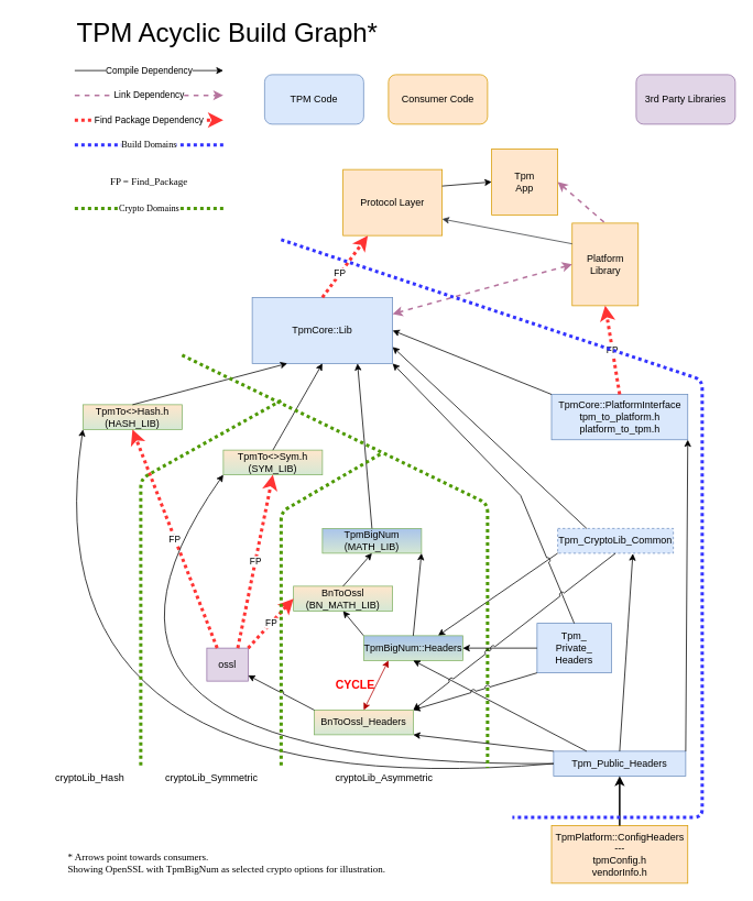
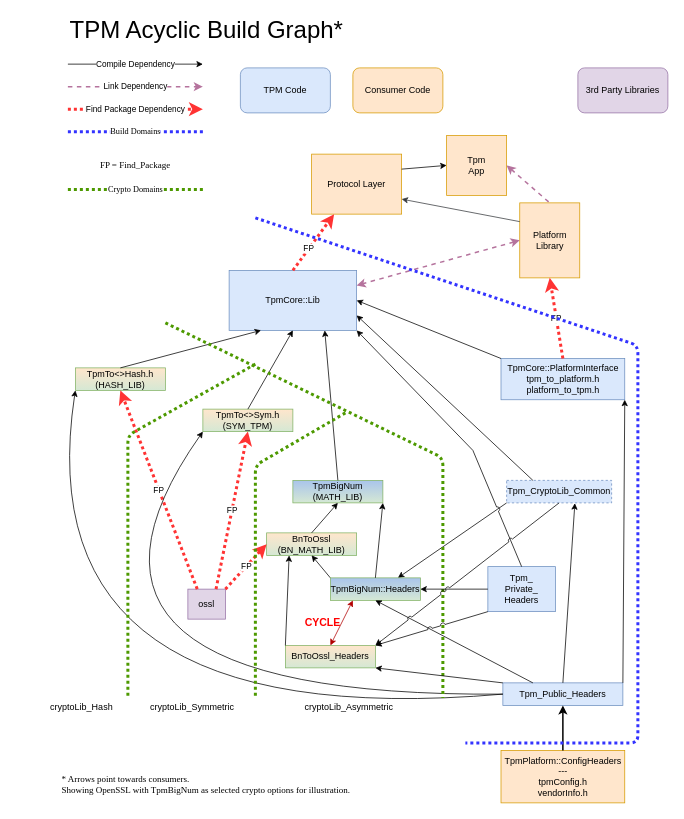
  <mxCell id="0" />
  <mxCell id="1" parent="0" />
  <mxCell id="2" value="TpmCore::Lib" style="rounded=0;whiteSpace=wrap;html=1;fillColor=#dae8fc;strokeColor=#6c8ebf;" parent="1" vertex="1"><mxGeometry x="305" y="360" width="170" height="80" as="geometry" /></mxCell>
- <mxCell id="3" value="TpmTo&amp;lt;&amp;gt;Sym.h&lt;br&gt;(SYM_LIB)" style="rounded=0;whiteSpace=wrap;html=1;fillColor=#d5e8d4;strokeColor=#82b366;gradientColor=#FFE6CC;gradientDirection=north;" parent="1" vertex="1"><mxGeometry x="270" y="545" width="120" height="30" as="geometry" /></mxCell>
+ <mxCell id="3" value="TpmTo&amp;lt;&amp;gt;Sym.h&lt;br&gt;(SYM_TPM)" style="rounded=0;whiteSpace=wrap;html=1;fillColor=#d5e8d4;strokeColor=#82b366;gradientColor=#FFE6CC;gradientDirection=north;" parent="1" vertex="1"><mxGeometry x="270" y="545" width="120" height="30" as="geometry" /></mxCell>
  <mxCell id="4" value="TpmTo&amp;lt;&amp;gt;Hash.h&lt;br&gt;(HASH_LIB)" style="rounded=0;whiteSpace=wrap;html=1;fillColor=#d5e8d4;strokeColor=#82b366;gradientColor=#FFE6CC;gradientDirection=north;" parent="1" vertex="1"><mxGeometry x="100" y="490" width="120" height="30" as="geometry" /></mxCell>
  <mxCell id="5" value="TPM Acyclic Build Graph*" style="text;html=1;strokeColor=none;fillColor=none;align=center;verticalAlign=middle;whiteSpace=wrap;rounded=0;fontSize=32;" parent="1" vertex="1"><mxGeometry x="90" y="20" width="370" height="40" as="geometry" /></mxCell>
  <mxCell id="6" value="Protocol Layer" style="rounded=0;whiteSpace=wrap;html=1;fillColor=#ffe6cc;strokeColor=#d79b00;" parent="1" vertex="1"><mxGeometry x="415" y="205" width="120" height="80" as="geometry" /></mxCell>
  <mxCell id="7" value="Platform Library" style="rounded=0;whiteSpace=wrap;html=1;fillColor=#ffe6cc;strokeColor=#d79b00;" parent="1" vertex="1"><mxGeometry x="692.5" y="270" width="80" height="100" as="geometry" /></mxCell>
  <mxCell id="8" value="Tpm&lt;br&gt;App" style="whiteSpace=wrap;html=1;aspect=fixed;fillColor=#ffe6cc;strokeColor=#d79b00;" parent="1" vertex="1"><mxGeometry x="595" y="180" width="80" height="80" as="geometry" /></mxCell>
  <mxCell id="9" value="" style="endArrow=classic;html=1;rounded=0;entryX=0;entryY=0.5;entryDx=0;entryDy=0;exitX=1;exitY=0.25;exitDx=0;exitDy=0;" parent="1" source="6" target="8" edge="1"><mxGeometry width="50" height="50" relative="1" as="geometry"><mxPoint x="520" y="310" as="sourcePoint" /><mxPoint x="790" y="630" as="targetPoint" /></mxGeometry></mxCell>
  <mxCell id="10" value="" style="endArrow=classic;html=1;rounded=0;entryX=1;entryY=0.75;entryDx=0;entryDy=0;exitX=0;exitY=0.25;exitDx=0;exitDy=0;fontFamily=Tahoma;fillColor=#ffff88;strokeColor=#36393d;" parent="1" source="7" target="6" edge="1"><mxGeometry width="50" height="50" relative="1" as="geometry"><mxPoint x="560" y="410" as="sourcePoint" /><mxPoint x="620" y="340" as="targetPoint" /></mxGeometry></mxCell>
  <mxCell id="11" value="TpmPlatform::ConfigHeaders&lt;br&gt;---&lt;br&gt;tpmConfig.h&lt;br&gt;vendorInfo.h" style="rounded=0;whiteSpace=wrap;html=1;fillColor=#ffe6cc;strokeColor=#d79b00;" parent="1" vertex="1"><mxGeometry x="667.5" y="1000" width="165" height="70" as="geometry" /></mxCell>
  <mxCell id="12" value="Consumer Code" style="rounded=1;whiteSpace=wrap;html=1;fillColor=#ffe6cc;strokeColor=#d79b00;" parent="1" vertex="1"><mxGeometry x="470" y="90" width="120" height="60" as="geometry" /></mxCell>
  <mxCell id="13" value="TPM Code" style="rounded=1;whiteSpace=wrap;html=1;fillColor=#dae8fc;strokeColor=#6c8ebf;" parent="1" vertex="1"><mxGeometry x="320" y="90" width="120" height="60" as="geometry" /></mxCell>
  <mxCell id="14" value="Tpm_Public_Headers" style="rounded=0;whiteSpace=wrap;html=1;fillColor=#dae8fc;strokeColor=#6c8ebf;" parent="1" vertex="1"><mxGeometry x="670" y="910" width="160" height="30" as="geometry" /></mxCell>
  <mxCell id="15" value="TpmCore::PlatformInterface&lt;br&gt;tpm_to_platform.h&lt;br&gt;platform_to_tpm.h" style="rounded=0;whiteSpace=wrap;html=1;fillColor=#dae8fc;strokeColor=#6c8ebf;" parent="1" vertex="1"><mxGeometry x="667.5" y="477.5" width="165" height="55" as="geometry" /></mxCell>
  <mxCell id="16" value="Tpm_CryptoLib_Common" style="rounded=0;whiteSpace=wrap;html=1;fillColor=#dae8fc;strokeColor=#6c8ebf;dashed=1;" parent="1" vertex="1"><mxGeometry x="675" y="640" width="140" height="30" as="geometry" /></mxCell>
  <mxCell id="17" value="3rd Party Libraries" style="rounded=1;whiteSpace=wrap;html=1;fillColor=#e1d5e7;strokeColor=#9673a6;" parent="1" vertex="1"><mxGeometry x="770" y="90" width="120" height="60" as="geometry" /></mxCell>
  <mxCell id="18" value="" style="endArrow=classic;html=1;rounded=0;entryX=1;entryY=0.5;entryDx=0;entryDy=0;exitX=0;exitY=0;exitDx=0;exitDy=0;" parent="1" source="15" target="2" edge="1"><mxGeometry width="50" height="50" relative="1" as="geometry"><mxPoint x="555" y="410" as="sourcePoint" /><mxPoint x="590" y="330" as="targetPoint" /></mxGeometry></mxCell>
  <mxCell id="19" value="" style="endArrow=classic;html=1;rounded=0;exitX=0.5;exitY=0;exitDx=0;exitDy=0;strokeColor=#000000;strokeWidth=2;entryX=0.5;entryY=1;entryDx=0;entryDy=0;" parent="1" source="11" target="14" edge="1"><mxGeometry width="50" height="50" relative="1" as="geometry"><mxPoint x="900" y="560" as="sourcePoint" /><mxPoint x="950" y="850" as="targetPoint" /></mxGeometry></mxCell>
  <mxCell id="20" value="" style="endArrow=classic;html=1;rounded=0;exitX=0.25;exitY=0;exitDx=0;exitDy=0;entryX=1;entryY=0.75;entryDx=0;entryDy=0;" parent="1" source="16" target="2" edge="1"><mxGeometry width="50" height="50" relative="1" as="geometry"><mxPoint x="580" y="550" as="sourcePoint" /><mxPoint x="510" y="450" as="targetPoint" /></mxGeometry></mxCell>
  <mxCell id="21" value="" style="endArrow=classic;html=1;rounded=0;entryX=0.25;entryY=1;entryDx=0;entryDy=0;exitX=0.5;exitY=0;exitDx=0;exitDy=0;strokeColor=#000000;strokeWidth=1;" parent="1" source="4" target="2" edge="1"><mxGeometry width="50" height="50" relative="1" as="geometry"><mxPoint x="420" y="530" as="sourcePoint" /><mxPoint x="470" y="490" as="targetPoint" /></mxGeometry></mxCell>
  <mxCell id="22" value="" style="endArrow=classic;html=1;rounded=0;exitX=0.5;exitY=0;exitDx=0;exitDy=0;entryX=0.5;entryY=1;entryDx=0;entryDy=0;strokeColor=#000000;strokeWidth=1;" parent="1" source="3" target="2" edge="1"><mxGeometry width="50" height="50" relative="1" as="geometry"><mxPoint x="370" y="595" as="sourcePoint" /><mxPoint x="540" y="520" as="targetPoint" /></mxGeometry></mxCell>
  <mxCell id="23" value="TpmBigNum&lt;br&gt;(MATH_LIB)" style="rounded=0;whiteSpace=wrap;html=1;fillColor=#d5e8d4;strokeColor=#82b366;gradientColor=#A9C4EB;gradientDirection=north;" parent="1" vertex="1"><mxGeometry x="390" y="640" width="120" height="30" as="geometry" /></mxCell>
  <mxCell id="24" value="BnToOssl&lt;br&gt;(BN_MATH_LIB)" style="rounded=0;whiteSpace=wrap;html=1;fillColor=#d5e8d4;strokeColor=#82b366;gradientColor=#FFE6CC;gradientDirection=north;" parent="1" vertex="1"><mxGeometry x="355" y="710" width="120" height="30" as="geometry" /></mxCell>
  <mxCell id="25" value="" style="endArrow=classic;html=1;rounded=0;entryX=0.75;entryY=0;entryDx=0;entryDy=0;exitX=0;exitY=1;exitDx=0;exitDy=0;strokeColor=#000000;strokeWidth=1;jumpStyle=none;jumpSize=6;" parent="1" source="16" target="27" edge="1"><mxGeometry width="50" height="50" relative="1" as="geometry"><mxPoint x="550" y="675" as="sourcePoint" /><mxPoint x="507.5" y="490" as="targetPoint" /></mxGeometry></mxCell>
  <mxCell id="26" value="" style="endArrow=classic;html=1;rounded=0;exitX=0;exitY=0;exitDx=0;exitDy=0;entryX=0.5;entryY=1;entryDx=0;entryDy=0;strokeColor=#000000;strokeWidth=1;" parent="1" source="27" target="24" edge="1"><mxGeometry width="50" height="50" relative="1" as="geometry"><mxPoint x="440" y="640" as="sourcePoint" /><mxPoint x="580" y="740" as="targetPoint" /></mxGeometry></mxCell>
  <mxCell id="27" value="TpmBigNum::Headers" style="rounded=0;whiteSpace=wrap;html=1;fillColor=#d5e8d4;strokeColor=#82b366;gradientColor=#A9C4EB;gradientDirection=north;" parent="1" vertex="1"><mxGeometry x="440" y="770" width="120" height="30" as="geometry" /></mxCell>
  <mxCell id="28" value="" style="endArrow=classic;html=1;rounded=0;entryX=1;entryY=1;entryDx=0;entryDy=0;exitX=0.5;exitY=0;exitDx=0;exitDy=0;" parent="1" source="27" target="23" edge="1"><mxGeometry width="50" height="50" relative="1" as="geometry"><mxPoint x="370" y="755" as="sourcePoint" /><mxPoint x="460" y="740" as="targetPoint" /></mxGeometry></mxCell>
  <mxCell id="29" value="Compile Dependency" style="endArrow=classic;html=1;rounded=0;" parent="1" edge="1"><mxGeometry width="50" height="50" relative="1" as="geometry"><mxPoint x="90" y="85" as="sourcePoint" /><mxPoint x="270" y="85" as="targetPoint" /></mxGeometry></mxCell>
  <mxCell id="30" value="Link Dependency" style="endArrow=classic;html=1;rounded=0;strokeColor=#B5739D;dashed=1;strokeWidth=2;" parent="1" edge="1"><mxGeometry width="50" height="50" relative="1" as="geometry"><mxPoint x="90" y="115" as="sourcePoint" /><mxPoint x="270" y="115" as="targetPoint" /></mxGeometry></mxCell>
  <mxCell id="31" value="Find Package Dependency" style="endArrow=classic;html=1;rounded=0;strokeColor=#FF3333;dashed=1;strokeWidth=4;dashPattern=1 1;" parent="1" edge="1"><mxGeometry width="50" height="50" relative="1" as="geometry"><mxPoint x="90" y="145" as="sourcePoint" /><mxPoint x="270" y="145" as="targetPoint" /><mxPoint as="offset" /></mxGeometry></mxCell>
  <mxCell id="32" value="" style="endArrow=classic;html=1;rounded=0;strokeColor=#000000;strokeWidth=1;exitX=0.5;exitY=0;exitDx=0;exitDy=0;entryX=0.75;entryY=1;entryDx=0;entryDy=0;" parent="1" source="23" target="2" edge="1"><mxGeometry x="-0.222" width="50" height="50" relative="1" as="geometry"><mxPoint x="1050" y="580" as="sourcePoint" /><mxPoint x="1230" y="580" as="targetPoint" /><mxPoint as="offset" /></mxGeometry></mxCell>
  <mxCell id="33" value="FP" style="endArrow=classic;html=1;rounded=0;strokeColor=#FF3333;dashed=1;strokeWidth=4;exitX=0.5;exitY=0;exitDx=0;exitDy=0;entryX=0.25;entryY=1;entryDx=0;entryDy=0;dashPattern=1 1;" parent="1" source="2" target="6" edge="1"><mxGeometry x="-0.222" width="50" height="50" relative="1" as="geometry"><mxPoint x="530" y="645" as="sourcePoint" /><mxPoint x="597.5" y="490" as="targetPoint" /><mxPoint as="offset" /></mxGeometry></mxCell>
  <mxCell id="34" value="" style="endArrow=classic;html=1;rounded=0;strokeColor=#B5739D;dashed=1;strokeWidth=2;exitX=0;exitY=0.5;exitDx=0;exitDy=0;entryX=1;entryY=0.25;entryDx=0;entryDy=0;startArrow=classic;startFill=1;" parent="1" source="7" target="2" edge="1"><mxGeometry x="-0.222" width="50" height="50" relative="1" as="geometry"><mxPoint x="555" y="410" as="sourcePoint" /><mxPoint x="660" y="340" as="targetPoint" /><mxPoint as="offset" /></mxGeometry></mxCell>
  <mxCell id="35" value="" style="endArrow=none;html=1;rounded=0;strokeColor=#B5739D;dashed=1;strokeWidth=2;exitX=1;exitY=0.5;exitDx=0;exitDy=0;entryX=0.5;entryY=0;entryDx=0;entryDy=0;endFill=0;startArrow=classic;startFill=1;" parent="1" source="8" target="7" edge="1"><mxGeometry x="-0.222" width="50" height="50" relative="1" as="geometry"><mxPoint x="555" y="410" as="sourcePoint" /><mxPoint x="660" y="340" as="targetPoint" /><mxPoint as="offset" /></mxGeometry></mxCell>
  <mxCell id="36" value="ossl" style="rounded=0;whiteSpace=wrap;html=1;fillColor=#e1d5e7;strokeColor=#9673a6;" parent="1" vertex="1"><mxGeometry x="250" y="785" width="50" height="40" as="geometry" /></mxCell>
  <mxCell id="37" value="FP" style="endArrow=classic;html=1;rounded=0;exitX=0.25;exitY=0;exitDx=0;exitDy=0;entryX=0.5;entryY=1;entryDx=0;entryDy=0;strokeColor=#FF3333;dashed=1;strokeWidth=4;dashPattern=1 1;" parent="1" source="36" target="4" edge="1"><mxGeometry width="50" height="50" relative="1" as="geometry"><mxPoint x="70" y="680" as="sourcePoint" /><mxPoint x="215" y="615" as="targetPoint" /></mxGeometry></mxCell>
  <mxCell id="38" value="FP" style="endArrow=classic;html=1;rounded=0;exitX=0.75;exitY=0;exitDx=0;exitDy=0;entryX=0.5;entryY=1;entryDx=0;entryDy=0;strokeColor=#FF3333;dashed=1;strokeWidth=4;dashPattern=1 1;" parent="1" source="36" target="3" edge="1"><mxGeometry width="50" height="50" relative="1" as="geometry"><mxPoint x="80" y="690" as="sourcePoint" /><mxPoint x="225" y="625" as="targetPoint" /></mxGeometry></mxCell>
  <mxCell id="39" value="FP" style="endArrow=classic;html=1;rounded=0;exitX=1;exitY=0;exitDx=0;exitDy=0;entryX=0;entryY=0.5;entryDx=0;entryDy=0;strokeColor=#FF3333;dashed=1;strokeWidth=4;dashPattern=1 1;" parent="1" source="36" target="24" edge="1"><mxGeometry width="50" height="50" relative="1" as="geometry"><mxPoint x="192.5" y="880" as="sourcePoint" /><mxPoint x="320" y="585" as="targetPoint" /></mxGeometry></mxCell>
  <mxCell id="40" value="" style="endArrow=classic;html=1;rounded=0;exitX=0.25;exitY=0;exitDx=0;exitDy=0;entryX=0.5;entryY=1;entryDx=0;entryDy=0;strokeColor=#000000;strokeWidth=1;" parent="1" source="14" target="27" edge="1"><mxGeometry width="50" height="50" relative="1" as="geometry"><mxPoint x="720" y="685" as="sourcePoint" /><mxPoint x="640" y="840" as="targetPoint" /></mxGeometry></mxCell>
  <mxCell id="41" value="" style="endArrow=classic;html=1;entryX=1;entryY=1;entryDx=0;entryDy=0;exitX=1;exitY=0;exitDx=0;exitDy=0;rounded=1;" parent="1" source="14" target="15" edge="1"><mxGeometry width="50" height="50" relative="1" as="geometry"><mxPoint x="773" y="800" as="sourcePoint" /><mxPoint x="720" y="715" as="targetPoint" /></mxGeometry></mxCell>
  <mxCell id="42" value="FP = Find_Package" style="text;html=1;strokeColor=none;fillColor=none;align=center;verticalAlign=middle;whiteSpace=wrap;rounded=0;fontFamily=Tahoma;" parent="1" vertex="1"><mxGeometry x="90" y="205" width="180" height="30" as="geometry" /></mxCell>
  <mxCell id="43" value="" style="endArrow=classic;html=1;rounded=0;entryX=0.65;entryY=1.017;entryDx=0;entryDy=0;exitX=0.5;exitY=0;exitDx=0;exitDy=0;entryPerimeter=0;" parent="1" source="14" target="16" edge="1"><mxGeometry width="50" height="50" relative="1" as="geometry"><mxPoint x="777.5" y="840" as="sourcePoint" /><mxPoint x="720" y="715" as="targetPoint" /></mxGeometry></mxCell>
  <mxCell id="44" value="" style="curved=1;endArrow=classic;html=1;rounded=0;fontFamily=Helvetica;strokeColor=#000000;strokeWidth=1;entryX=0;entryY=1;entryDx=0;entryDy=0;exitX=0;exitY=0.5;exitDx=0;exitDy=0;" parent="1" source="14" target="3" edge="1"><mxGeometry width="50" height="50" relative="1" as="geometry"><mxPoint x="690" y="835" as="sourcePoint" /><mxPoint x="350" y="530" as="targetPoint" /><Array as="points"><mxPoint x="20" y="930" /></Array></mxGeometry></mxCell>
  <mxCell id="45" value="FP" style="endArrow=classic;html=1;rounded=0;entryX=0.5;entryY=1;entryDx=0;entryDy=0;exitX=0.5;exitY=0;exitDx=0;exitDy=0;strokeColor=#FF3333;dashed=1;strokeWidth=4;dashPattern=1 1;" parent="1" source="15" target="7" edge="1"><mxGeometry width="50" height="50" relative="1" as="geometry"><mxPoint x="880" y="555" as="sourcePoint" /><mxPoint x="920" y="460" as="targetPoint" /></mxGeometry></mxCell>
  <mxCell id="46" value="" style="endArrow=classic;html=1;rounded=0;exitX=0.5;exitY=0;exitDx=0;exitDy=0;entryX=0.5;entryY=1;entryDx=0;entryDy=0;strokeColor=#000000;strokeWidth=1;" parent="1" source="24" target="23" edge="1"><mxGeometry width="50" height="50" relative="1" as="geometry"><mxPoint x="400" y="730" as="sourcePoint" /><mxPoint x="400" y="665" as="targetPoint" /></mxGeometry></mxCell>
  <mxCell id="47" value="" style="curved=1;endArrow=classic;html=1;rounded=0;fontFamily=Helvetica;strokeColor=#000000;strokeWidth=1;exitX=0;exitY=0.5;exitDx=0;exitDy=0;entryX=0;entryY=1;entryDx=0;entryDy=0;" parent="1" source="14" target="4" edge="1"><mxGeometry width="50" height="50" relative="1" as="geometry"><mxPoint x="510" y="930" as="sourcePoint" /><mxPoint x="160" y="610" as="targetPoint" /><Array as="points"><mxPoint x="30" y="980" /></Array></mxGeometry></mxCell>
  <mxCell id="48" value="" style="endArrow=none;html=1;rounded=1;dashed=1;dashPattern=1 1;fontFamily=Tahoma;strokeColor=#3333FF;strokeWidth=4;" parent="1" edge="1"><mxGeometry width="50" height="50" relative="1" as="geometry"><mxPoint x="340" y="290" as="sourcePoint" /><mxPoint x="620" y="990" as="targetPoint" /><Array as="points"><mxPoint x="850" y="460" /><mxPoint x="850" y="760" /><mxPoint x="850" y="990" /></Array></mxGeometry></mxCell>
  <mxCell id="49" value="" style="endArrow=none;html=1;rounded=1;dashed=1;dashPattern=1 1;fontFamily=Tahoma;strokeColor=#4D9900;strokeWidth=4;endFill=0;" parent="1" edge="1"><mxGeometry width="50" height="50" relative="1" as="geometry"><mxPoint x="220" y="430" as="sourcePoint" /><mxPoint x="590" y="930" as="targetPoint" /><Array as="points"><mxPoint x="590" y="610" /></Array></mxGeometry></mxCell>
  <mxCell id="50" value="Build Domains" style="endArrow=none;html=1;rounded=1;dashed=1;dashPattern=1 1;fontFamily=Tahoma;strokeColor=#3333FF;strokeWidth=4;" parent="1" edge="1"><mxGeometry width="50" height="50" relative="1" as="geometry"><mxPoint x="90" y="175" as="sourcePoint" /><mxPoint x="270" y="175" as="targetPoint" /></mxGeometry></mxCell>
  <mxCell id="51" value="" style="endArrow=none;html=1;rounded=1;dashed=1;dashPattern=1 1;fontFamily=Tahoma;strokeColor=#4D9900;strokeWidth=4;endFill=0;" parent="1" edge="1"><mxGeometry width="50" height="50" relative="1" as="geometry"><mxPoint x="460" y="550" as="sourcePoint" /><mxPoint x="340" y="930" as="targetPoint" /><Array as="points"><mxPoint x="340" y="620" /></Array></mxGeometry></mxCell>
  <mxCell id="52" value="" style="endArrow=none;html=1;rounded=1;dashed=1;dashPattern=1 1;fontFamily=Tahoma;strokeColor=#4D9900;strokeWidth=4;endFill=0;" parent="1" edge="1"><mxGeometry width="50" height="50" relative="1" as="geometry"><mxPoint x="340" y="485" as="sourcePoint" /><mxPoint x="170" y="930" as="targetPoint" /><Array as="points"><mxPoint x="170" y="580" /></Array></mxGeometry></mxCell>
  <mxCell id="53" value="Crypto Domains" style="endArrow=none;html=1;rounded=1;dashed=1;dashPattern=1 1;fontFamily=Tahoma;strokeColor=#4D9900;strokeWidth=4;endFill=0;" parent="1" edge="1"><mxGeometry width="50" height="50" relative="1" as="geometry"><mxPoint x="90" y="252" as="sourcePoint" /><mxPoint x="270" y="252" as="targetPoint" /></mxGeometry></mxCell>
  <mxCell id="54" value="* Arrows point towards consumers.&lt;br&gt;Showing OpenSSL with TpmBigNum as selected crypto options for illustration." style="text;html=1;strokeColor=none;fillColor=none;align=left;verticalAlign=middle;whiteSpace=wrap;rounded=0;fontFamily=Tahoma;fontSize=12;" parent="1" vertex="1"><mxGeometry x="80" y="1030" width="540" height="30" as="geometry" /></mxCell>
  <mxCell id="55" value="Tpm_&lt;br&gt;Private_&lt;br&gt;&lt;div style=&quot;text-align: left;&quot;&gt;&lt;span style=&quot;background-color: initial;&quot;&gt;Headers&lt;/span&gt;&lt;/div&gt;" style="rounded=0;whiteSpace=wrap;html=1;fillColor=#dae8fc;strokeColor=#6c8ebf;" parent="1" vertex="1"><mxGeometry x="650" y="755" width="90" height="60" as="geometry" /></mxCell>
  <mxCell id="56" value="" style="endArrow=classic;html=1;rounded=0;entryX=1;entryY=0.5;entryDx=0;entryDy=0;strokeColor=#000000;strokeWidth=1;exitX=0;exitY=0.5;exitDx=0;exitDy=0;" parent="1" source="55" target="27" edge="1"><mxGeometry width="50" height="50" relative="1" as="geometry"><mxPoint x="660" y="830" as="sourcePoint" /><mxPoint x="652.5" y="670" as="targetPoint" /></mxGeometry></mxCell>
  <mxCell id="57" value="" style="endArrow=classic;html=1;rounded=0;entryX=1;entryY=1;entryDx=0;entryDy=0;exitX=0.5;exitY=0;exitDx=0;exitDy=0;jumpStyle=arc;" parent="1" source="55" target="2" edge="1"><mxGeometry width="50" height="50" relative="1" as="geometry"><mxPoint x="762.5" y="920" as="sourcePoint" /><mxPoint x="745" y="585" as="targetPoint" /><Array as="points"><mxPoint x="630" y="600" /></Array></mxGeometry></mxCell>
  <mxCell id="58" value="cryptoLib_Symmetric" style="text;html=1;strokeColor=none;fillColor=none;align=center;verticalAlign=middle;whiteSpace=wrap;rounded=0;" parent="1" vertex="1"><mxGeometry x="181" y="928" width="150" height="30" as="geometry" /></mxCell>
  <mxCell id="59" value="cryptoLib_Asymmetric" style="text;html=1;strokeColor=none;fillColor=none;align=center;verticalAlign=middle;whiteSpace=wrap;rounded=0;" parent="1" vertex="1"><mxGeometry x="350" y="928" width="230" height="30" as="geometry" /></mxCell>
  <mxCell id="60" value="cryptoLib_Hash" style="text;html=1;strokeColor=none;fillColor=none;align=center;verticalAlign=middle;whiteSpace=wrap;rounded=0;" parent="1" vertex="1"><mxGeometry x="58" y="928" width="101" height="30" as="geometry" /></mxCell>
  <mxCell id="61" value="BnToOssl_Headers" style="rounded=0;whiteSpace=wrap;html=1;fillColor=#d5e8d4;strokeColor=#82b366;gradientColor=#FFE6CC;gradientDirection=north;" parent="1" vertex="1"><mxGeometry x="380" y="860" width="120" height="30" as="geometry" /></mxCell>
  <mxCell id="62" value="" style="endArrow=classic;html=1;rounded=0;jumpStyle=none;jumpSize=6;entryX=1;entryY=1;entryDx=0;entryDy=0;exitX=0;exitY=0;exitDx=0;exitDy=0;" parent="1" source="14" target="61" edge="1"><mxGeometry width="50" height="50" relative="1" as="geometry"><mxPoint x="910" y="870" as="sourcePoint" /><mxPoint x="960" y="820" as="targetPoint" /></mxGeometry></mxCell>
  <mxCell id="63" value="" style="endArrow=classic;html=1;rounded=0;jumpStyle=arc;jumpSize=6;entryX=1;entryY=0;entryDx=0;entryDy=0;exitX=0;exitY=1;exitDx=0;exitDy=0;" parent="1" source="55" target="61" edge="1"><mxGeometry width="50" height="50" relative="1" as="geometry"><mxPoint x="680" y="920" as="sourcePoint" /><mxPoint x="520" y="900" as="targetPoint" /></mxGeometry></mxCell>
  <mxCell id="64" value="" style="endArrow=classic;html=1;rounded=0;exitX=0.5;exitY=1;exitDx=0;exitDy=0;strokeColor=#000000;strokeWidth=1;jumpStyle=arc;jumpSize=6;entryX=1;entryY=0;entryDx=0;entryDy=0;" parent="1" source="16" target="61" edge="1"><mxGeometry width="50" height="50" relative="1" as="geometry"><mxPoint x="670" y="615" as="sourcePoint" /><mxPoint x="510" y="860" as="targetPoint" /></mxGeometry></mxCell>
  <mxCell id="65" value="" style="endArrow=classic;html=1;rounded=0;jumpStyle=arc;jumpSize=6;entryX=0.5;entryY=0;entryDx=0;entryDy=0;exitX=0.25;exitY=1;exitDx=0;exitDy=0;startArrow=classic;startFill=1;fillColor=#e51400;strokeColor=#B20000;" parent="1" source="27" target="61" edge="1"><mxGeometry width="50" height="50" relative="1" as="geometry"><mxPoint x="-10" y="840" as="sourcePoint" /><mxPoint x="40" y="790" as="targetPoint" /></mxGeometry></mxCell>
  <mxCell id="66" value="&lt;b&gt;&lt;font color=&quot;#ff0000&quot; style=&quot;font-size: 14px;&quot;&gt;CYCLE&lt;/font&gt;&lt;/b&gt;" style="text;html=1;strokeColor=none;fillColor=none;align=center;verticalAlign=middle;whiteSpace=wrap;rounded=0;" parent="1" vertex="1"><mxGeometry x="400" y="815" width="60" height="30" as="geometry" /></mxCell>
- <mxCell id="67" value="" style="endArrow=classic;html=1;rounded=0;fontSize=14;fontColor=#FF0000;jumpStyle=arc;jumpSize=6;exitX=0;exitY=0;exitDx=0;exitDy=0;" parent="1" source="61" target="36" edge="1"><mxGeometry width="50" height="50" relative="1" as="geometry"><mxPoint x="60" y="860" as="sourcePoint" /><mxPoint x="110" y="810" as="targetPoint" /></mxGeometry></mxCell>
+ <mxCell id="67" value="" style="endArrow=classic;html=1;rounded=0;fontSize=14;fontColor=#FF0000;jumpStyle=arc;jumpSize=6;exitX=0;exitY=0;exitDx=0;exitDy=0;entryX=0.25;entryY=1;entryDx=0;entryDy=0;" parent="1" source="61" target="24" edge="1"><mxGeometry width="50" height="50" relative="1" as="geometry"><mxPoint x="60" y="860" as="sourcePoint" /><mxPoint x="110" y="810" as="targetPoint" /></mxGeometry></mxCell>
